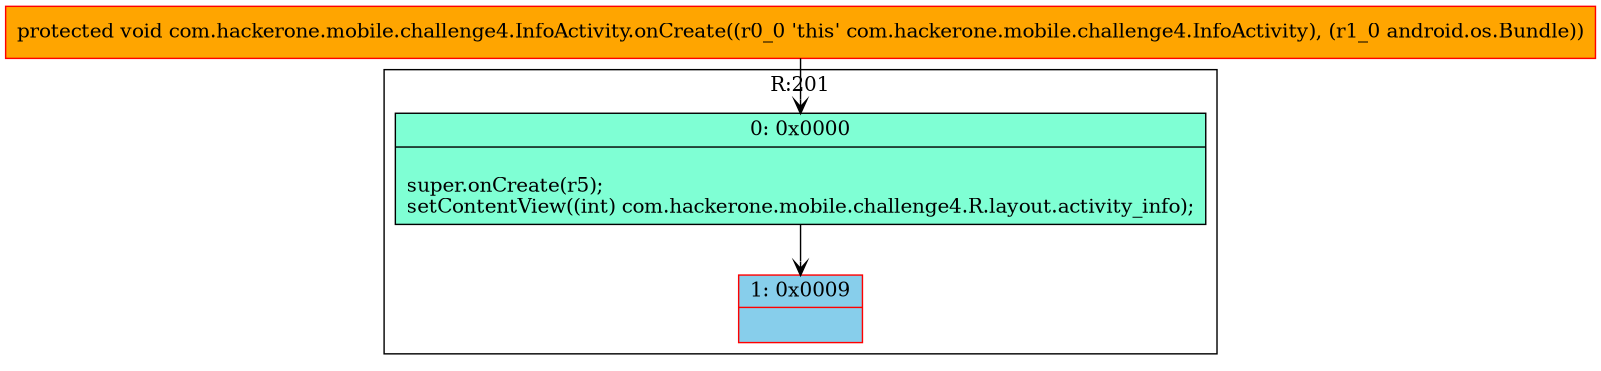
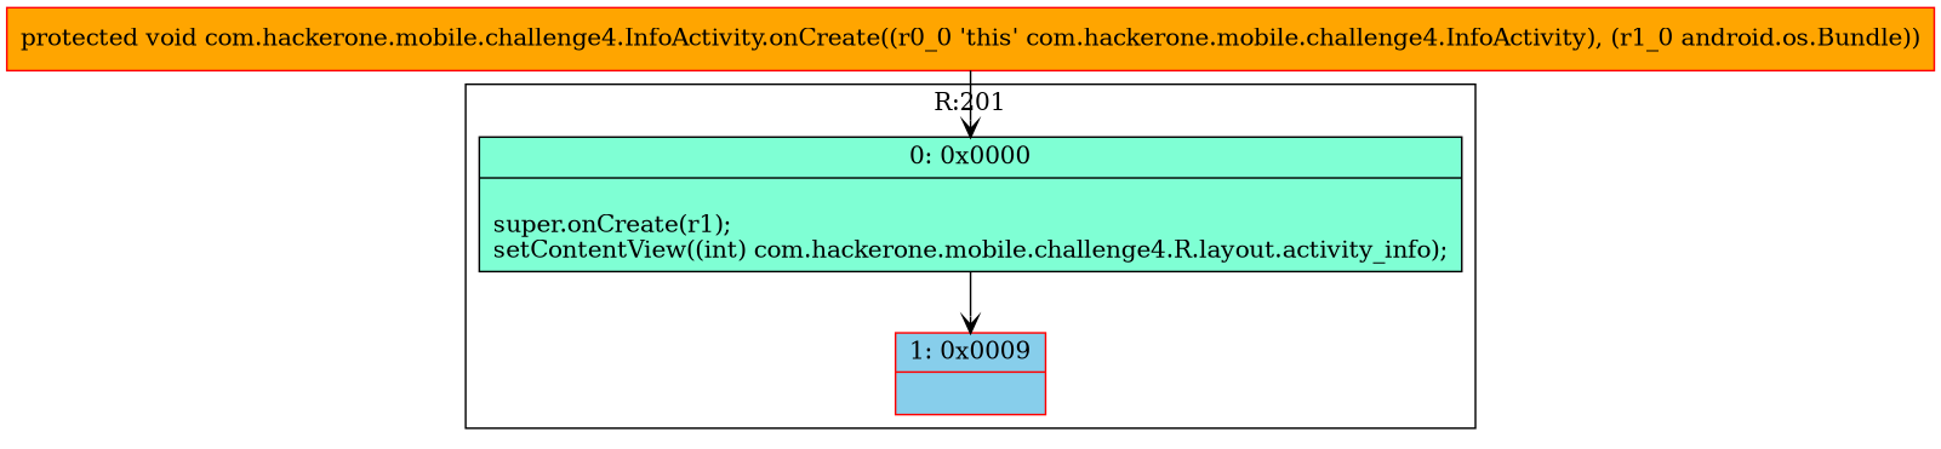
  digraph {
    node [color=red shape=record style=filled]
    edge [arrowhead=vee]
-   n1 [color=black label="{0\:\ 0x0000|\lsuper.onCreate(r5);\lsetContentView((int) com.hackerone.mobile.challenge4.R.layout.activity_info);\l}" fillcolor=aquamarine]
+   n1 [color=black label="{0\:\ 0x0000|\lsuper.onCreate(r1);\lsetContentView((int) com.hackerone.mobile.challenge4.R.layout.activity_info);\l}" fillcolor=aquamarine]
    n2 [label="{1\:\ 0x0009|\l}" fillcolor=skyblue]
    n3 [label="{protected void com.hackerone.mobile.challenge4.InfoActivity.onCreate((r0_0 'this' com.hackerone.mobile.challenge4.InfoActivity), (r1_0 android.os.Bundle)) }" fillcolor=orange]
    subgraph cluster_1 {
      label="R:201"
      n1
      n2
    }
    n1 -> n2
    n3 -> n1
  }
